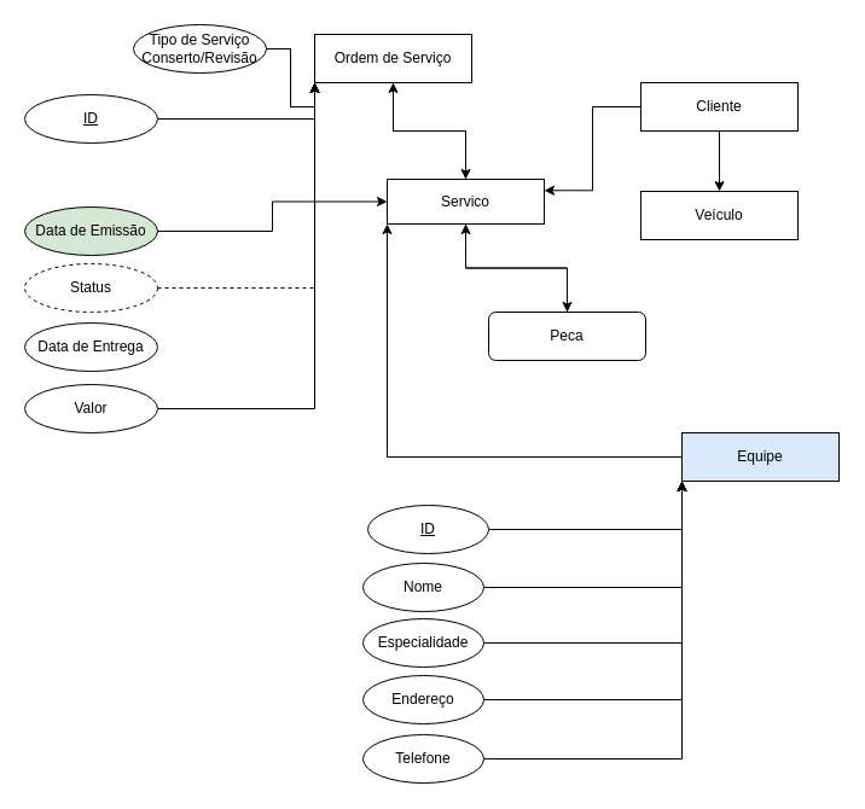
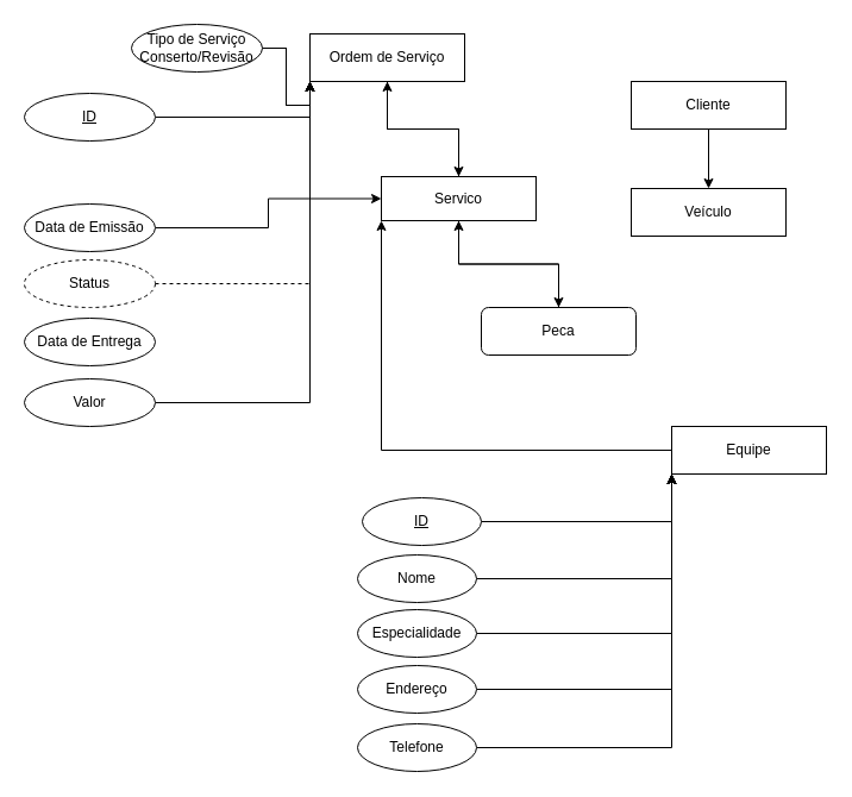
  <mxCell id="0" />
  <mxCell id="1" parent="0" />
  <mxCell id="2" style="edgeStyle=orthogonalEdgeStyle;rounded=0;orthogonalLoop=1;jettySize=auto;html=1;entryX=0.5;entryY=0;entryDx=0;entryDy=0;" parent="1" source="3" target="22" edge="1"><mxGeometry relative="1" as="geometry" /></mxCell>
  <mxCell id="3" value="Ordem de Serviço" style="whiteSpace=wrap;html=1;align=center;" parent="1" vertex="1"><mxGeometry x="260" y="28" width="130" height="40" as="geometry" /></mxCell>
  <mxCell id="4" style="edgeStyle=orthogonalEdgeStyle;rounded=0;orthogonalLoop=1;jettySize=auto;html=1;entryX=0;entryY=1;entryDx=0;entryDy=0;" parent="1" source="5" target="3" edge="1"><mxGeometry relative="1" as="geometry"><mxPoint x="190" y="128" as="targetPoint" /></mxGeometry></mxCell>
  <mxCell id="5" value="&lt;u&gt;ID&lt;/u&gt;" style="ellipse;whiteSpace=wrap;html=1;" parent="1" vertex="1"><mxGeometry x="20" y="78" width="110" height="40" as="geometry" /></mxCell>
  <mxCell id="6" style="edgeStyle=orthogonalEdgeStyle;rounded=0;orthogonalLoop=1;jettySize=auto;html=1;entryX=0;entryY=1;entryDx=0;entryDy=0;" parent="1" source="8" target="3" edge="1"><mxGeometry relative="1" as="geometry"><mxPoint x="140" y="118" as="targetPoint" /></mxGeometry></mxCell>
  <mxCell id="7" value="" style="edgeStyle=orthogonalEdgeStyle;rounded=0;orthogonalLoop=1;jettySize=auto;html=1;entryX=0;entryY=1;entryDx=0;entryDy=0;" parent="1" source="8" target="3" edge="1"><mxGeometry relative="1" as="geometry"><mxPoint x="190" y="128" as="targetPoint" /></mxGeometry></mxCell>
  <mxCell id="8" value="Tipo de Serviço&lt;br&gt;Conserto/Revisão" style="ellipse;whiteSpace=wrap;html=1;" parent="1" vertex="1"><mxGeometry x="110" y="20" width="110" height="40" as="geometry" /></mxCell>
  <mxCell id="9" style="edgeStyle=orthogonalEdgeStyle;rounded=0;orthogonalLoop=1;jettySize=auto;html=1;entryX=0;entryY=1;entryDx=0;entryDy=0;dashed=1;" parent="1" source="10" target="3" edge="1"><mxGeometry relative="1" as="geometry"><mxPoint x="190" y="178" as="targetPoint" /></mxGeometry></mxCell>
  <mxCell id="10" value="Status" style="ellipse;whiteSpace=wrap;html=1;dashed=1;" parent="1" vertex="1"><mxGeometry x="20" y="218" width="110" height="40" as="geometry" /></mxCell>
  <mxCell id="11" value="" style="edgeStyle=orthogonalEdgeStyle;rounded=0;orthogonalLoop=1;jettySize=auto;html=1;" parent="1" source="12" target="22" edge="1"><mxGeometry relative="1" as="geometry"><mxPoint x="140" y="128" as="targetPoint" /></mxGeometry></mxCell>
- <mxCell id="12" value="Data de Emissão" style="ellipse;whiteSpace=wrap;html=1;fillColor=#d5e8d4;" parent="1" vertex="1"><mxGeometry x="20" y="171" width="110" height="40" as="geometry" /></mxCell>
+ <mxCell id="12" value="Data de Emissão" style="ellipse;whiteSpace=wrap;html=1;" parent="1" vertex="1"><mxGeometry x="20" y="171" width="110" height="40" as="geometry" /></mxCell>
  <mxCell id="13" value="Data de Entrega" style="ellipse;whiteSpace=wrap;html=1;" parent="1" vertex="1"><mxGeometry x="20" y="267" width="110" height="40" as="geometry" /></mxCell>
- <mxCell id="14" style="edgeStyle=orthogonalEdgeStyle;rounded=0;orthogonalLoop=1;jettySize=auto;html=1;entryX=1;entryY=0.25;entryDx=0;entryDy=0;" parent="1" source="16" target="22" edge="1"><mxGeometry relative="1" as="geometry" /></mxCell>
  <mxCell id="15" style="edgeStyle=orthogonalEdgeStyle;rounded=0;orthogonalLoop=1;jettySize=auto;html=1;" parent="1" source="16" target="17" edge="1"><mxGeometry relative="1" as="geometry" /></mxCell>
  <mxCell id="16" value="Cliente" style="whiteSpace=wrap;html=1;align=center;" parent="1" vertex="1"><mxGeometry x="530" y="68" width="130" height="40" as="geometry" /></mxCell>
  <mxCell id="17" value="Veículo" style="whiteSpace=wrap;html=1;align=center;" parent="1" vertex="1"><mxGeometry x="530" y="158" width="130" height="40" as="geometry" /></mxCell>
  <mxCell id="18" style="edgeStyle=orthogonalEdgeStyle;rounded=0;orthogonalLoop=1;jettySize=auto;html=1;entryX=0.5;entryY=1;entryDx=0;entryDy=0;" parent="1" source="19" target="22" edge="1"><mxGeometry relative="1" as="geometry" /></mxCell>
  <mxCell id="19" value="Peca" style="whiteSpace=wrap;html=1;align=center;rounded=1;" parent="1" vertex="1"><mxGeometry x="404" y="258" width="130" height="40" as="geometry" /></mxCell>
  <mxCell id="20" style="edgeStyle=orthogonalEdgeStyle;rounded=0;orthogonalLoop=1;jettySize=auto;html=1;entryX=0.5;entryY=1;entryDx=0;entryDy=0;" parent="1" source="22" target="3" edge="1"><mxGeometry relative="1" as="geometry" /></mxCell>
  <mxCell id="21" style="edgeStyle=orthogonalEdgeStyle;rounded=0;orthogonalLoop=1;jettySize=auto;html=1;entryX=0.5;entryY=0;entryDx=0;entryDy=0;" parent="1" source="22" target="19" edge="1"><mxGeometry relative="1" as="geometry" /></mxCell>
  <mxCell id="22" value="Servico" style="whiteSpace=wrap;html=1;align=center;" parent="1" vertex="1"><mxGeometry x="320" y="148" width="130" height="37" as="geometry" /></mxCell>
  <mxCell id="23" style="edgeStyle=orthogonalEdgeStyle;rounded=0;orthogonalLoop=1;jettySize=auto;html=1;entryX=0;entryY=1;entryDx=0;entryDy=0;" parent="1" source="24" target="22" edge="1"><mxGeometry relative="1" as="geometry" /></mxCell>
- <mxCell id="24" value="Equipe" style="whiteSpace=wrap;html=1;align=center;fillColor=#dae8fc;" parent="1" vertex="1"><mxGeometry x="564" y="358" width="130" height="40" as="geometry" /></mxCell>
+ <mxCell id="24" value="Equipe" style="whiteSpace=wrap;html=1;align=center;" parent="1" vertex="1"><mxGeometry x="564" y="358" width="130" height="40" as="geometry" /></mxCell>
  <mxCell id="25" style="edgeStyle=orthogonalEdgeStyle;rounded=0;orthogonalLoop=1;jettySize=auto;html=1;entryX=0;entryY=1;entryDx=0;entryDy=0;" parent="1" source="26" target="24" edge="1"><mxGeometry relative="1" as="geometry" /></mxCell>
  <mxCell id="26" value="&lt;u&gt;ID&lt;/u&gt;" style="ellipse;whiteSpace=wrap;html=1;" parent="1" vertex="1"><mxGeometry x="304" y="418" width="100" height="40" as="geometry" /></mxCell>
  <mxCell id="27" style="edgeStyle=orthogonalEdgeStyle;rounded=0;orthogonalLoop=1;jettySize=auto;html=1;entryX=0;entryY=1;entryDx=0;entryDy=0;" parent="1" source="29" target="24" edge="1"><mxGeometry relative="1" as="geometry"><mxPoint x="540" y="409" as="targetPoint" /></mxGeometry></mxCell>
  <mxCell id="28" value="" style="edgeStyle=orthogonalEdgeStyle;rounded=0;orthogonalLoop=1;jettySize=auto;html=1;entryX=0;entryY=1;entryDx=0;entryDy=0;" parent="1" source="29" target="24" edge="1"><mxGeometry relative="1" as="geometry"><mxPoint x="540" y="409" as="targetPoint" /></mxGeometry></mxCell>
  <mxCell id="29" value="Nome" style="ellipse;whiteSpace=wrap;html=1;" parent="1" vertex="1"><mxGeometry x="300" y="466" width="100" height="40" as="geometry" /></mxCell>
  <mxCell id="30" style="edgeStyle=orthogonalEdgeStyle;rounded=0;orthogonalLoop=1;jettySize=auto;html=1;entryX=0;entryY=1;entryDx=0;entryDy=0;" parent="1" source="31" target="24" edge="1"><mxGeometry relative="1" as="geometry"><mxPoint x="540" y="409" as="targetPoint" /></mxGeometry></mxCell>
  <mxCell id="31" value="Endereço" style="ellipse;whiteSpace=wrap;html=1;" parent="1" vertex="1"><mxGeometry x="300" y="559" width="100" height="40" as="geometry" /></mxCell>
  <mxCell id="32" value="" style="edgeStyle=orthogonalEdgeStyle;rounded=0;orthogonalLoop=1;jettySize=auto;html=1;entryX=0;entryY=1;entryDx=0;entryDy=0;" parent="1" source="33" target="24" edge="1"><mxGeometry relative="1" as="geometry"><mxPoint x="540" y="409" as="targetPoint" /></mxGeometry></mxCell>
  <mxCell id="33" value="Especialidade" style="ellipse;whiteSpace=wrap;html=1;" parent="1" vertex="1"><mxGeometry x="300" y="512" width="100" height="40" as="geometry" /></mxCell>
  <mxCell id="34" style="edgeStyle=orthogonalEdgeStyle;rounded=0;orthogonalLoop=1;jettySize=auto;html=1;entryX=0;entryY=1;entryDx=0;entryDy=0;" parent="1" source="35" target="24" edge="1"><mxGeometry relative="1" as="geometry"><mxPoint x="540" y="409" as="targetPoint" /><Array as="points"><mxPoint x="564" y="628" /></Array></mxGeometry></mxCell>
  <mxCell id="35" value="Telefone" style="ellipse;whiteSpace=wrap;html=1;" parent="1" vertex="1"><mxGeometry x="300" y="608" width="100" height="40" as="geometry" /></mxCell>
  <mxCell id="36" style="edgeStyle=orthogonalEdgeStyle;rounded=0;orthogonalLoop=1;jettySize=auto;html=1;entryX=0;entryY=1;entryDx=0;entryDy=0;" parent="1" source="37" target="3" edge="1"><mxGeometry relative="1" as="geometry" /></mxCell>
  <mxCell id="37" value="Valor" style="ellipse;whiteSpace=wrap;html=1;" parent="1" vertex="1"><mxGeometry x="20" y="318" width="110" height="40" as="geometry" /></mxCell>
